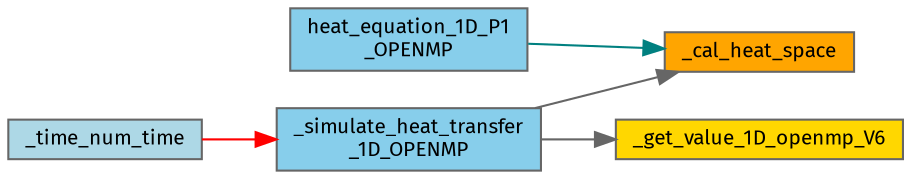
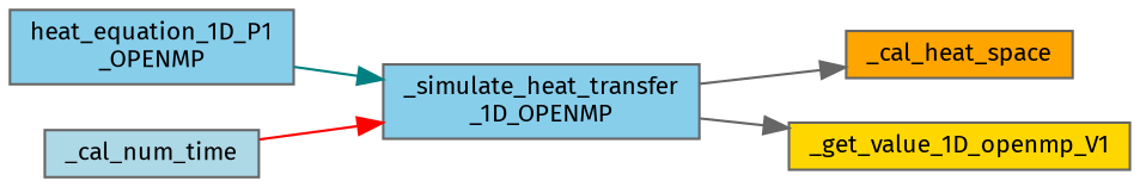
  digraph {
    fontname="Fira Sans"
    rankdir=LR
    node [color=grey40 fillcolor=skyblue fontname="Fira Sans" fontsize=10 shape=box style=filled]
    edge [color=gray40 fontname="Fira Sans" fontsize=10 labelfontname=Helvetica labelfontsize=10 style=solid]
    n1 [color=gray40 fontcolor=black height=0.2 label="heat_equation_1D_P1\l_OPENMP" width=0.4]
    n2 [height=0.2 label="_simulate_heat_transfer\l_1D_OPENMP" width=0.4]
    n3 [fillcolor=orange height=0.2 label=_cal_heat_space width=0.4]
-   n4 [fillcolor=gold height=0.2 label=_get_value_1D_openmp_V6 width=0.4]
-   n5 [fillcolor=lightblue height=0.2 label=_time_num_time width=0.4]
-   n1 -> n3 [color=teal]
+   n4 [fillcolor=gold height=0.2 label=_get_value_1D_openmp_V1 width=0.4]
+   n5 [fillcolor=lightblue height=0.2 label=_cal_num_time width=0.4]
+   n1 -> n2 [color=teal]
    n2 -> n3
    n2 -> n4
    n5 -> n2 [color=red]
  }
